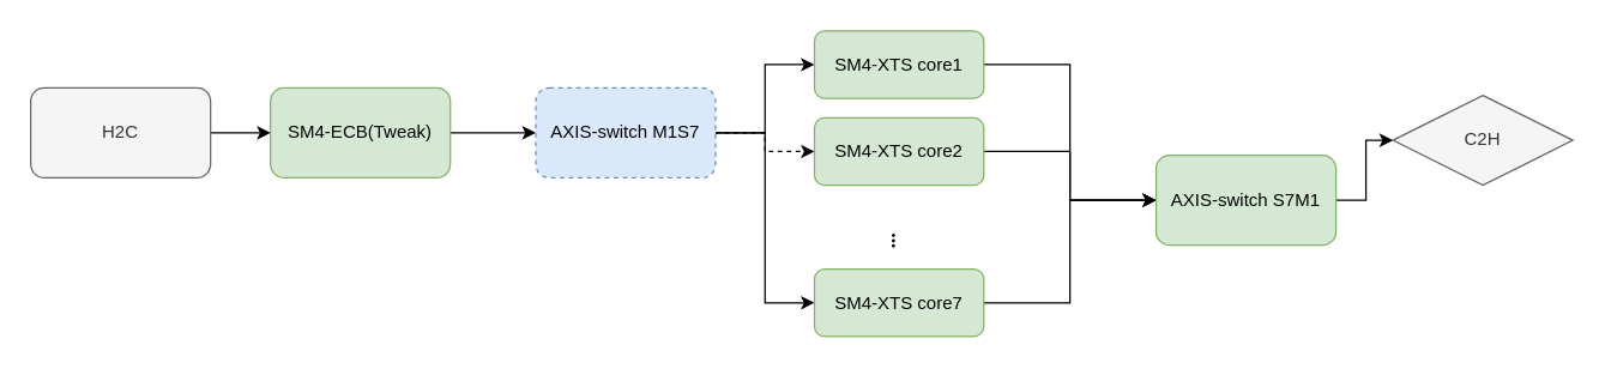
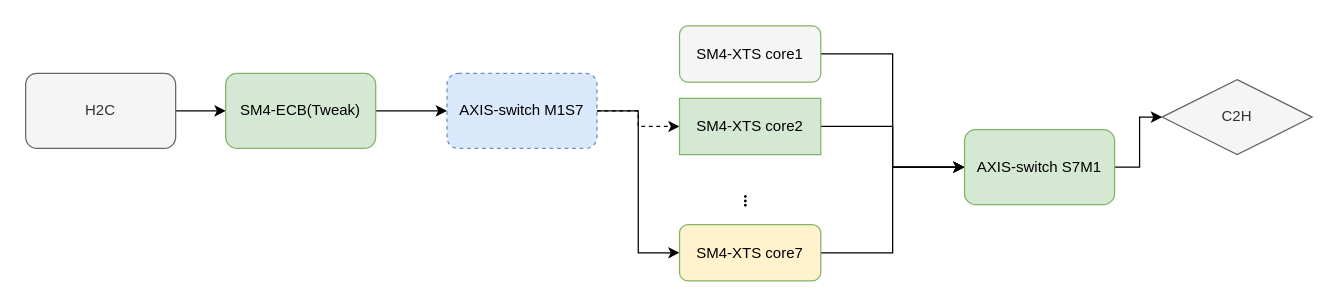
  <mxCell id="0" />
  <mxCell id="1" parent="0" />
  <mxCell id="2" value="" style="edgeStyle=orthogonalEdgeStyle;rounded=0;orthogonalLoop=1;jettySize=auto;html=1;fontSize=16;" edge="1" parent="1"><mxGeometry relative="1" as="geometry"><mxPoint x="270" y="103" as="targetPoint" /></mxGeometry></mxCell>
- <mxCell id="3" style="edgeStyle=orthogonalEdgeStyle;rounded=0;orthogonalLoop=1;jettySize=auto;html=1;exitX=1;exitY=0.5;exitDx=0;exitDy=0;entryX=0;entryY=0.5;entryDx=0;entryDy=0;fontFamily=Verdana;" edge="1" parent="1" source="6" target="8"><mxGeometry relative="1" as="geometry" /></mxCell>
  <mxCell id="4" style="edgeStyle=orthogonalEdgeStyle;rounded=0;orthogonalLoop=1;jettySize=auto;html=1;exitX=1;exitY=0.5;exitDx=0;exitDy=0;entryX=0;entryY=0.5;entryDx=0;entryDy=0;fontFamily=Verdana;dashed=1;" edge="1" parent="1" source="6" target="10"><mxGeometry relative="1" as="geometry" /></mxCell>
  <mxCell id="5" style="edgeStyle=orthogonalEdgeStyle;rounded=0;orthogonalLoop=1;jettySize=auto;html=1;exitX=1;exitY=0.5;exitDx=0;exitDy=0;entryX=0;entryY=0.5;entryDx=0;entryDy=0;fontFamily=Verdana;" edge="1" parent="1" source="6" target="12"><mxGeometry relative="1" as="geometry" /></mxCell>
  <mxCell id="6" value="AXIS-switch M1S7" style="rounded=1;whiteSpace=wrap;html=1;fillColor=#dae8fc;strokeColor=#6c8ebf;dashed=1;" vertex="1" parent="1"><mxGeometry x="357" y="58" width="120" height="60" as="geometry" /></mxCell>
  <mxCell id="7" style="edgeStyle=orthogonalEdgeStyle;rounded=0;orthogonalLoop=1;jettySize=auto;html=1;exitX=1;exitY=0.5;exitDx=0;exitDy=0;entryX=0;entryY=0.5;entryDx=0;entryDy=0;fontFamily=Verdana;" edge="1" parent="1" source="8" target="19"><mxGeometry relative="1" as="geometry" /></mxCell>
- <mxCell id="8" value="SM4-XTS core1" style="rounded=1;whiteSpace=wrap;html=1;fillColor=#d5e8d4;strokeColor=#82b366;" vertex="1" parent="1"><mxGeometry x="543" y="20" width="113" height="45" as="geometry" /></mxCell>
+ <mxCell id="8" value="SM4-XTS core1" style="rounded=1;whiteSpace=wrap;html=1;fillColor=#f5f5f5;strokeColor=#82b366;" vertex="1" parent="1"><mxGeometry x="543" y="20" width="113" height="45" as="geometry" /></mxCell>
  <mxCell id="9" style="edgeStyle=orthogonalEdgeStyle;rounded=0;orthogonalLoop=1;jettySize=auto;html=1;exitX=1;exitY=0.5;exitDx=0;exitDy=0;entryX=0;entryY=0.5;entryDx=0;entryDy=0;fontFamily=Verdana;" edge="1" parent="1" source="10" target="19"><mxGeometry relative="1" as="geometry" /></mxCell>
- <mxCell id="10" value="SM4-XTS core2" style="rounded=1;whiteSpace=wrap;html=1;fillColor=#d5e8d4;strokeColor=#82b366;" vertex="1" parent="1"><mxGeometry x="543" y="78" width="113" height="45" as="geometry" /></mxCell>
+ <mxCell id="10" value="SM4-XTS core2" style="whiteSpace=wrap;html=1;fillColor=#d5e8d4;strokeColor=#82b366;rounded=0;" vertex="1" parent="1"><mxGeometry x="543" y="78" width="113" height="45" as="geometry" /></mxCell>
  <mxCell id="11" style="edgeStyle=orthogonalEdgeStyle;rounded=0;orthogonalLoop=1;jettySize=auto;html=1;exitX=1;exitY=0.5;exitDx=0;exitDy=0;entryX=0;entryY=0.5;entryDx=0;entryDy=0;fontFamily=Verdana;" edge="1" parent="1" source="12" target="19"><mxGeometry relative="1" as="geometry" /></mxCell>
- <mxCell id="12" value="SM4-XTS core7" style="rounded=1;whiteSpace=wrap;html=1;fillColor=#d5e8d4;strokeColor=#82b366;" vertex="1" parent="1"><mxGeometry x="543" y="179" width="113" height="45" as="geometry" /></mxCell>
+ <mxCell id="12" value="SM4-XTS core7" style="rounded=1;whiteSpace=wrap;html=1;fillColor=#fff2cc;strokeColor=#82b366;" vertex="1" parent="1"><mxGeometry x="543" y="179" width="113" height="45" as="geometry" /></mxCell>
  <mxCell id="13" value="&lt;h3&gt;&lt;font face=&quot;Verdana&quot;&gt;...&lt;/font&gt;&lt;/h3&gt;" style="text;html=1;align=center;verticalAlign=middle;resizable=0;points=[];autosize=1;strokeColor=none;fillColor=none;rotation=90;" vertex="1" parent="1"><mxGeometry x="580" y="130" width="40" height="60" as="geometry" /></mxCell>
  <mxCell id="14" style="edgeStyle=orthogonalEdgeStyle;rounded=0;orthogonalLoop=1;jettySize=auto;html=1;entryX=0;entryY=0.5;entryDx=0;entryDy=0;fontFamily=Verdana;" edge="1" parent="1" source="15" target="6"><mxGeometry relative="1" as="geometry" /></mxCell>
  <mxCell id="15" value="SM4-ECB(Tweak)" style="rounded=1;whiteSpace=wrap;html=1;fillColor=#d5e8d4;strokeColor=#82b366;" vertex="1" parent="1"><mxGeometry x="180" y="58" width="120" height="60" as="geometry" /></mxCell>
  <mxCell id="16" value="" style="edgeStyle=orthogonalEdgeStyle;rounded=0;orthogonalLoop=1;jettySize=auto;html=1;fontFamily=Verdana;" edge="1" parent="1" source="17" target="15"><mxGeometry relative="1" as="geometry" /></mxCell>
  <mxCell id="17" value="H2C" style="rounded=1;whiteSpace=wrap;html=1;fillColor=#f5f5f5;fontColor=#333333;strokeColor=#666666;" vertex="1" parent="1"><mxGeometry y="58" width="120" height="60" as="geometry" x="20" /></mxCell>
  <mxCell id="18" style="edgeStyle=orthogonalEdgeStyle;rounded=0;orthogonalLoop=1;jettySize=auto;html=1;exitX=1;exitY=0.5;exitDx=0;exitDy=0;entryX=0;entryY=0.5;entryDx=0;entryDy=0;fontFamily=Verdana;" edge="1" parent="1" source="19" target="20"><mxGeometry relative="1" as="geometry" /></mxCell>
  <mxCell id="19" value="AXIS-switch S7M1" style="rounded=1;whiteSpace=wrap;html=1;fillColor=#d5e8d4;strokeColor=#82b366;" vertex="1" parent="1"><mxGeometry x="771" y="103" width="120" height="60" as="geometry" /></mxCell>
  <mxCell id="20" value="C2H" style="rhombus;whiteSpace=wrap;html=1;fillColor=#f5f5f5;fontColor=#333333;strokeColor=#666666;" vertex="1" parent="1"><mxGeometry x="929" y="63" width="120" height="60" as="geometry" /></mxCell>
